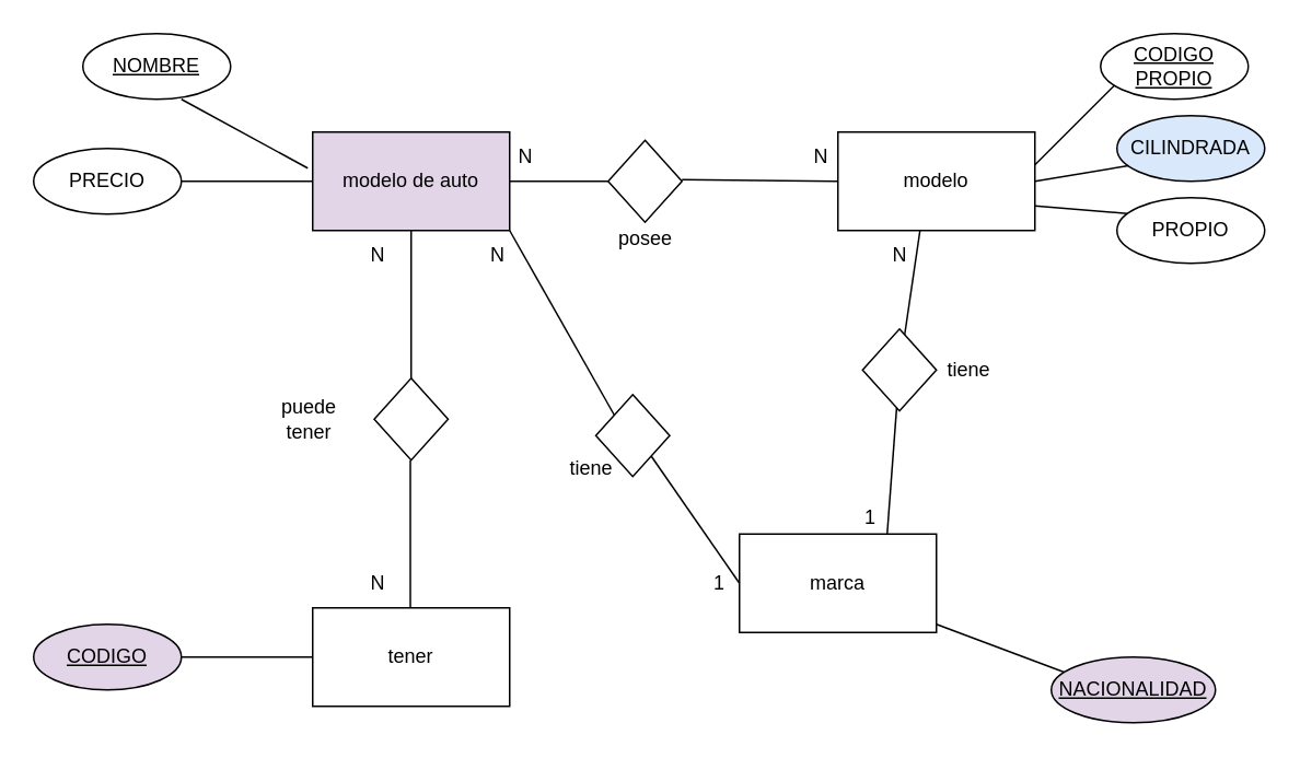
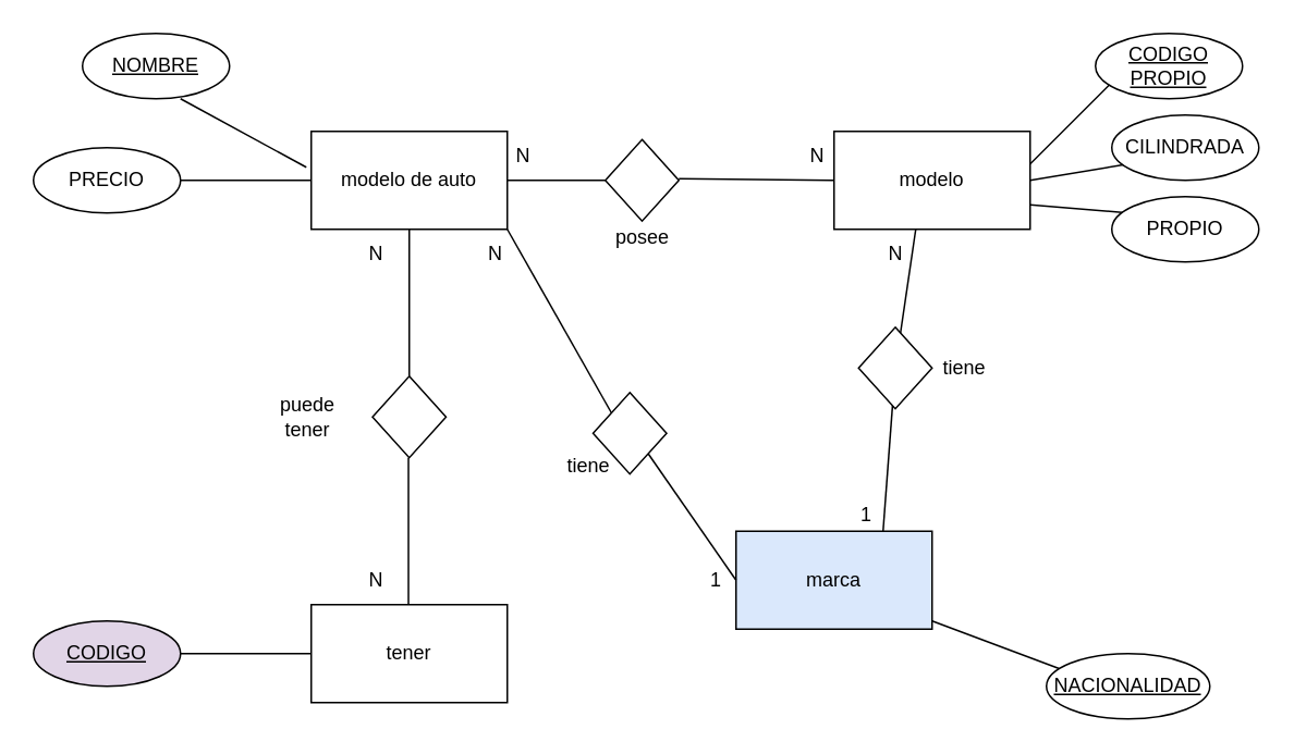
  <mxCell id="0" />
  <mxCell id="1" parent="0" />
- <mxCell id="2" value="modelo de auto&lt;br&gt;" style="rounded=0;whiteSpace=wrap;html=1;fillColor=#e1d5e7;" vertex="1" parent="1"><mxGeometry x="190" y="80" width="120" height="60" as="geometry" /></mxCell>
+ <mxCell id="2" value="modelo de auto&lt;br&gt;" style="rounded=0;whiteSpace=wrap;html=1;" vertex="1" parent="1"><mxGeometry x="190" y="80" width="120" height="60" as="geometry" /></mxCell>
  <mxCell id="3" value="modelo" style="rounded=0;whiteSpace=wrap;html=1;" vertex="1" parent="1"><mxGeometry x="510" y="80" width="120" height="60" as="geometry" /></mxCell>
- <mxCell id="4" value="marca" style="rounded=0;whiteSpace=wrap;html=1;" vertex="1" parent="1"><mxGeometry x="450" y="325" width="120" height="60" as="geometry" /></mxCell>
+ <mxCell id="4" value="marca" style="rounded=0;whiteSpace=wrap;html=1;fillColor=#dae8fc;" vertex="1" parent="1"><mxGeometry x="450" y="325" width="120" height="60" as="geometry" /></mxCell>
  <mxCell id="5" value="" style="endArrow=none;html=1;rounded=0;" edge="1" parent="1"><mxGeometry width="50" height="50" relative="1" as="geometry"><mxPoint x="650" y="410" as="sourcePoint" /><mxPoint x="650" y="410" as="targetPoint" /><Array as="points"><mxPoint x="570" y="380" /><mxPoint x="650" y="410" /></Array></mxGeometry></mxCell>
- <mxCell id="6" value="&lt;u&gt;NACIONALIDAD&lt;/u&gt;" style="ellipse;whiteSpace=wrap;html=1;fillColor=#e1d5e7;" vertex="1" parent="1"><mxGeometry x="640" y="400" width="100" height="40" as="geometry" /></mxCell>
+ <mxCell id="6" value="&lt;u&gt;NACIONALIDAD&lt;/u&gt;" style="ellipse;whiteSpace=wrap;html=1;" vertex="1" parent="1"><mxGeometry x="640" y="400" width="100" height="40" as="geometry" /></mxCell>
  <mxCell id="7" value="" style="endArrow=none;html=1;rounded=0;entryX=-0.025;entryY=0.367;entryDx=0;entryDy=0;entryPerimeter=0;" edge="1" parent="1" target="2"><mxGeometry width="50" height="50" relative="1" as="geometry"><mxPoint x="110" y="60" as="sourcePoint" /><mxPoint x="160" y="70" as="targetPoint" /></mxGeometry></mxCell>
  <mxCell id="8" value="&lt;u&gt;NOMBRE&lt;/u&gt;" style="ellipse;whiteSpace=wrap;html=1;" vertex="1" parent="1"><mxGeometry x="50" y="20" width="90" height="40" as="geometry" /></mxCell>
  <mxCell id="9" value="" style="endArrow=none;html=1;rounded=0;" edge="1" parent="1"><mxGeometry width="50" height="50" relative="1" as="geometry"><mxPoint x="110" y="110" as="sourcePoint" /><mxPoint x="190" y="110" as="targetPoint" /></mxGeometry></mxCell>
  <mxCell id="10" value="PRECIO" style="ellipse;whiteSpace=wrap;html=1;" vertex="1" parent="1"><mxGeometry x="20" y="90" width="90" height="40" as="geometry" /></mxCell>
  <mxCell id="11" value="" style="endArrow=none;html=1;rounded=0;" edge="1" parent="1"><mxGeometry width="50" height="50" relative="1" as="geometry"><mxPoint x="630" y="100" as="sourcePoint" /><mxPoint x="680" y="50" as="targetPoint" /></mxGeometry></mxCell>
  <mxCell id="12" value="&lt;u&gt;CODIGO PROPIO&lt;/u&gt;" style="ellipse;whiteSpace=wrap;html=1;" vertex="1" parent="1"><mxGeometry x="670" y="20" width="90" height="40" as="geometry" /></mxCell>
  <mxCell id="13" value="" style="endArrow=none;html=1;rounded=0;exitX=1;exitY=0.5;exitDx=0;exitDy=0;" edge="1" parent="1" source="3"><mxGeometry width="50" height="50" relative="1" as="geometry"><mxPoint x="640" y="110" as="sourcePoint" /><mxPoint x="690" y="100" as="targetPoint" /></mxGeometry></mxCell>
- <mxCell id="14" value="CILINDRADA" style="ellipse;whiteSpace=wrap;html=1;fillColor=#dae8fc;" vertex="1" parent="1"><mxGeometry x="680" y="70" width="90" height="40" as="geometry" /></mxCell>
+ <mxCell id="14" value="CILINDRADA" style="ellipse;whiteSpace=wrap;html=1;" vertex="1" parent="1"><mxGeometry x="680" y="70" width="90" height="40" as="geometry" /></mxCell>
  <mxCell id="15" value="" style="endArrow=none;html=1;rounded=0;exitX=1;exitY=0.75;exitDx=0;exitDy=0;" edge="1" parent="1" source="3"><mxGeometry width="50" height="50" relative="1" as="geometry"><mxPoint x="640" y="120" as="sourcePoint" /><mxPoint x="690" y="130" as="targetPoint" /></mxGeometry></mxCell>
  <mxCell id="16" value="PROPIO" style="ellipse;whiteSpace=wrap;html=1;" vertex="1" parent="1"><mxGeometry x="680" y="120" width="90" height="40" as="geometry" /></mxCell>
  <mxCell id="17" value="tener" style="rounded=0;whiteSpace=wrap;html=1;" vertex="1" parent="1"><mxGeometry x="190" y="370" width="120" height="60" as="geometry" /></mxCell>
  <mxCell id="18" value="" style="endArrow=none;html=1;rounded=0;" edge="1" parent="1"><mxGeometry width="50" height="50" relative="1" as="geometry"><mxPoint x="110" y="400" as="sourcePoint" /><mxPoint x="190" y="400" as="targetPoint" /></mxGeometry></mxCell>
  <mxCell id="19" value="&lt;u&gt;CODIGO&lt;/u&gt;" style="ellipse;whiteSpace=wrap;html=1;fillColor=#e1d5e7;" vertex="1" parent="1"><mxGeometry x="20" y="380" width="90" height="40" as="geometry" /></mxCell>
  <mxCell id="20" value="" style="endArrow=none;html=1;rounded=0;exitX=0.5;exitY=1;exitDx=0;exitDy=0;" edge="1" parent="1" source="2" target="21"><mxGeometry width="50" height="50" relative="1" as="geometry"><mxPoint x="250" y="240" as="sourcePoint" /><mxPoint x="250" y="140" as="targetPoint" /></mxGeometry></mxCell>
  <mxCell id="21" value="" style="rhombus;whiteSpace=wrap;html=1;" vertex="1" parent="1"><mxGeometry x="227.5" y="230" width="45" height="50" as="geometry" /></mxCell>
  <mxCell id="22" value="" style="endArrow=none;html=1;rounded=0;exitX=0.5;exitY=1;exitDx=0;exitDy=0;" edge="1" parent="1"><mxGeometry width="50" height="50" relative="1" as="geometry"><mxPoint x="249.5" y="280" as="sourcePoint" /><mxPoint x="249.5" y="370" as="targetPoint" /></mxGeometry></mxCell>
  <mxCell id="23" value="posee" style="text;html=1;strokeColor=none;fillColor=none;align=center;verticalAlign=middle;whiteSpace=wrap;rounded=0;" vertex="1" parent="1"><mxGeometry x="362.5" y="130" width="60" height="30" as="geometry" /></mxCell>
  <mxCell id="24" value="puede tener" style="text;html=1;strokeColor=none;fillColor=none;align=center;verticalAlign=middle;whiteSpace=wrap;rounded=0;" vertex="1" parent="1"><mxGeometry x="157.5" y="240" width="60" height="30" as="geometry" /></mxCell>
  <mxCell id="25" value="N" style="text;html=1;strokeColor=none;fillColor=none;align=center;verticalAlign=middle;whiteSpace=wrap;rounded=0;" vertex="1" parent="1"><mxGeometry x="200" y="340" width="60" height="30" as="geometry" /></mxCell>
  <mxCell id="26" value="N" style="text;html=1;strokeColor=none;fillColor=none;align=center;verticalAlign=middle;whiteSpace=wrap;rounded=0;" vertex="1" parent="1"><mxGeometry x="200" y="140" width="60" height="30" as="geometry" /></mxCell>
  <mxCell id="27" value="" style="endArrow=none;html=1;rounded=0;exitX=0.5;exitY=1;exitDx=0;exitDy=0;" edge="1" parent="1"><mxGeometry width="50" height="50" relative="1" as="geometry"><mxPoint x="310" y="110" as="sourcePoint" /><mxPoint x="370" y="110" as="targetPoint" /></mxGeometry></mxCell>
  <mxCell id="28" value="" style="rhombus;whiteSpace=wrap;html=1;" vertex="1" parent="1"><mxGeometry x="370" y="85" width="45" height="50" as="geometry" /></mxCell>
  <mxCell id="29" value="" style="endArrow=none;html=1;rounded=0;exitX=0.5;exitY=1;exitDx=0;exitDy=0;entryX=0;entryY=0.5;entryDx=0;entryDy=0;" edge="1" parent="1" target="3"><mxGeometry width="50" height="50" relative="1" as="geometry"><mxPoint x="415" y="109" as="sourcePoint" /><mxPoint x="475" y="109" as="targetPoint" /></mxGeometry></mxCell>
  <mxCell id="30" value="N" style="text;html=1;strokeColor=none;fillColor=none;align=center;verticalAlign=middle;whiteSpace=wrap;rounded=0;" vertex="1" parent="1"><mxGeometry x="290" y="80" width="60" height="30" as="geometry" /></mxCell>
  <mxCell id="31" value="N" style="text;html=1;strokeColor=none;fillColor=none;align=center;verticalAlign=middle;whiteSpace=wrap;rounded=0;" vertex="1" parent="1"><mxGeometry x="470" y="80" width="60" height="30" as="geometry" /></mxCell>
  <mxCell id="32" value="" style="endArrow=none;html=1;rounded=0;exitX=0.5;exitY=1;exitDx=0;exitDy=0;entryX=0;entryY=0;entryDx=0;entryDy=0;" edge="1" parent="1" target="33"><mxGeometry width="50" height="50" relative="1" as="geometry"><mxPoint x="310" y="140" as="sourcePoint" /><mxPoint x="370" y="200" as="targetPoint" /></mxGeometry></mxCell>
  <mxCell id="33" value="" style="rhombus;whiteSpace=wrap;html=1;fontStyle=1" vertex="1" parent="1"><mxGeometry x="362.5" y="240" width="45" height="50" as="geometry" /></mxCell>
  <mxCell id="34" value="" style="endArrow=none;html=1;rounded=0;exitX=1;exitY=1;exitDx=0;exitDy=0;entryX=0;entryY=0.5;entryDx=0;entryDy=0;" edge="1" parent="1" source="33" target="4"><mxGeometry width="50" height="50" relative="1" as="geometry"><mxPoint x="362.5" y="220" as="sourcePoint" /><mxPoint x="457.5" y="221" as="targetPoint" /></mxGeometry></mxCell>
  <mxCell id="35" value="tiene" style="text;html=1;strokeColor=none;fillColor=none;align=center;verticalAlign=middle;whiteSpace=wrap;rounded=0;" vertex="1" parent="1"><mxGeometry x="330" y="270" width="60" height="30" as="geometry" /></mxCell>
  <mxCell id="36" value="" style="endArrow=none;html=1;rounded=0;exitX=0.5;exitY=1;exitDx=0;exitDy=0;" edge="1" parent="1" source="38"><mxGeometry width="50" height="50" relative="1" as="geometry"><mxPoint x="560" y="140" as="sourcePoint" /><mxPoint x="550" y="240" as="targetPoint" /></mxGeometry></mxCell>
  <mxCell id="37" value="" style="endArrow=none;html=1;rounded=0;exitX=0.5;exitY=1;exitDx=0;exitDy=0;" edge="1" parent="1" target="38"><mxGeometry width="50" height="50" relative="1" as="geometry"><mxPoint x="560" y="140" as="sourcePoint" /><mxPoint x="550" y="240" as="targetPoint" /></mxGeometry></mxCell>
  <mxCell id="38" value="" style="rhombus;whiteSpace=wrap;html=1;" vertex="1" parent="1"><mxGeometry x="525" y="200" width="45" height="50" as="geometry" /></mxCell>
  <mxCell id="39" value="" style="endArrow=none;html=1;rounded=0;entryX=0.75;entryY=0;entryDx=0;entryDy=0;" edge="1" parent="1" source="38" target="4"><mxGeometry width="50" height="50" relative="1" as="geometry"><mxPoint x="550" y="240" as="sourcePoint" /><mxPoint x="597" y="303.5" as="targetPoint" /></mxGeometry></mxCell>
  <mxCell id="40" value="tiene" style="text;html=1;strokeColor=none;fillColor=none;align=center;verticalAlign=middle;whiteSpace=wrap;rounded=0;" vertex="1" parent="1"><mxGeometry x="560" y="210" width="60" height="30" as="geometry" /></mxCell>
  <mxCell id="41" value="N" style="text;html=1;strokeColor=none;fillColor=none;align=center;verticalAlign=middle;whiteSpace=wrap;rounded=0;" vertex="1" parent="1"><mxGeometry x="272.5" y="140" width="60" height="30" as="geometry" /></mxCell>
  <mxCell id="42" value="1" style="text;html=1;strokeColor=none;fillColor=none;align=center;verticalAlign=middle;whiteSpace=wrap;rounded=0;" vertex="1" parent="1"><mxGeometry x="407.5" y="340" width="60" height="30" as="geometry" /></mxCell>
  <mxCell id="43" value="N" style="text;html=1;strokeColor=none;fillColor=none;align=center;verticalAlign=middle;whiteSpace=wrap;rounded=0;" vertex="1" parent="1"><mxGeometry x="517.5" y="140" width="60" height="30" as="geometry" /></mxCell>
  <mxCell id="44" value="1" style="text;html=1;strokeColor=none;fillColor=none;align=center;verticalAlign=middle;whiteSpace=wrap;rounded=0;" vertex="1" parent="1"><mxGeometry x="500" y="300" width="60" height="30" as="geometry" /></mxCell>
